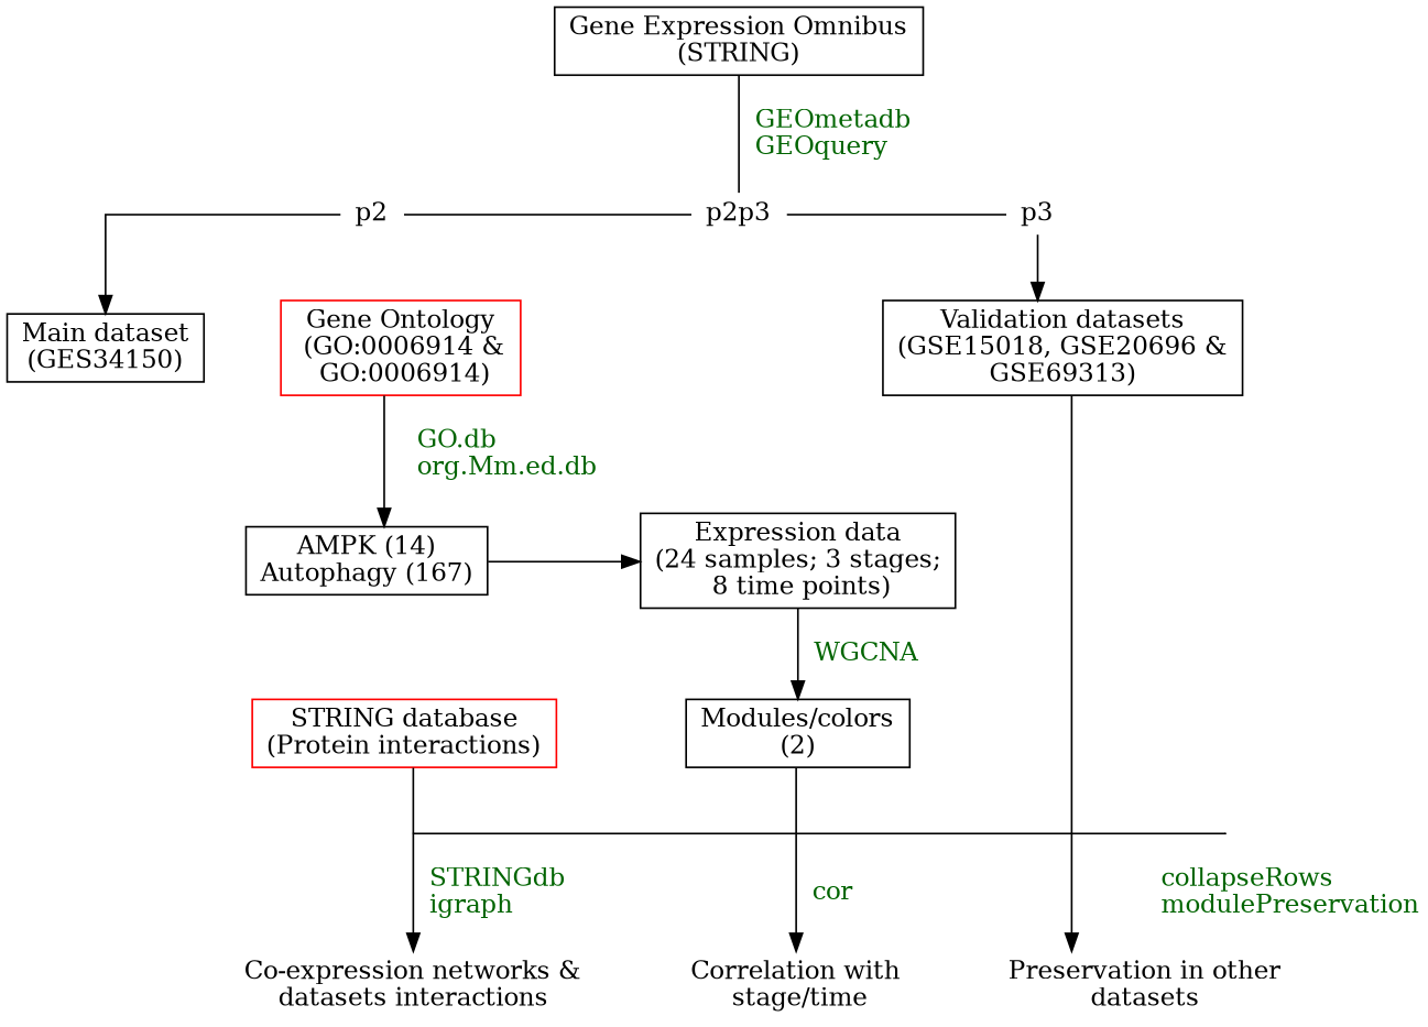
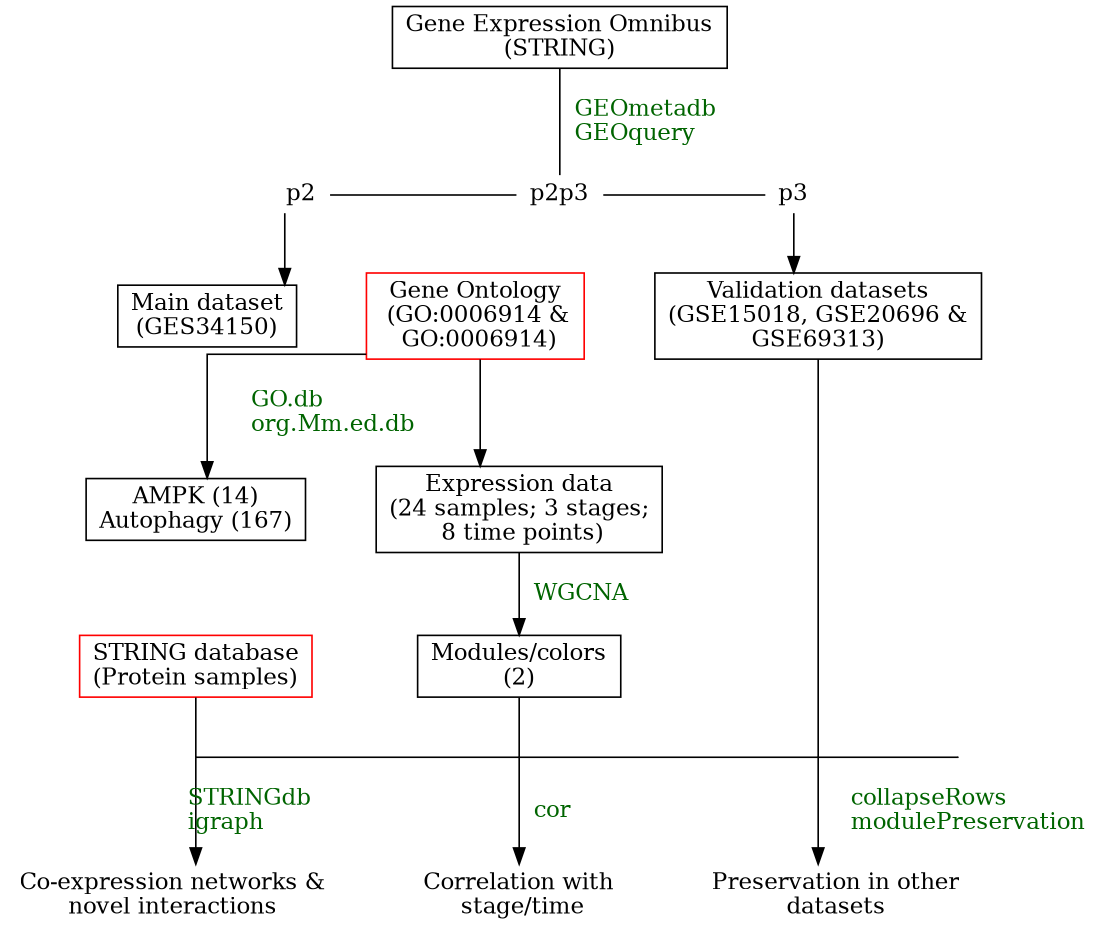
  digraph {
    nodesep=0.6
    splines=ortho
    node [shape=box]
    p2p3 [height=0 shape=none width=0]
    p2 [height=0 shape=none width=0]
    p3 [height=0 shape=none width=0]
    n4 [height=0 label="Main dataset\n(GES34150)" width=0]
    n5 [height=0 label="Validation datasets\n(GSE15018, GSE20696 &\nGSE69313)" width=0]
    n6 [color=red height=0 label="Gene Ontology\n (GO:0006914 &\n GO:0006914)" width=0]
    n7 [height=0 label="AMPK (14)\nAutophagy (167)" width=0]
    n8 [height=0 label="Expression data\n(24 samples; 3 stages;\n 8 time points)" width=0]
    n9 [height=0 label="Modules/colors\n(2)" width=0]
-   n10 [color=red height=0 label="STRING database\n(Protein interactions)" width=0]
+   n10 [color=red height=0 label="STRING database\n(Protein samples)" width=0]
    n11 [height=0 label=none shape=point width=0]
    n12 [height=0 label=none shape=point width=0]
    n13 [height=0 label=none shape=point width=0]
    n14 [height=0 label=none shape=point width=0]
-   n15 [height=0 label="Co-expression networks &\ndatasets interactions" shape=none width=0]
+   n15 [height=0 label="Co-expression networks &\nnovel interactions" shape=none width=0]
    n16 [height=0 label="Correlation with\n stage/time" shape=none width=0]
    n17 [height=0 label="Preservation in other\ndatasets" shape=none width=0]
    n18 [label="Gene Expression Omnibus\n(STRING)"]
    subgraph sub_1 {
      rank=same
      p2p3
      p2
      p3
    }
    subgraph sub_2 {
      rank=same
      n4
      n5
      n6
    }
    subgraph sub_3 {
      rank=same
      n7
      n8
    }
    subgraph sub_4 {
      rank=same
      n9
      n10
    }
    subgraph sub_5 {
      rank=same
      n11
      n12
      n13
      n14
    }
    subgraph sub_6 {
      rank=same
      n15
      n16
      n17
    }
    p2p3 -> p3 [dir=none]
    p2 -> p2p3 [dir=none]
    p2 -> n4
    p3 -> n5
    n5 -> n13 [dir=none]
    n6 -> n7 [fontcolor=darkgreen label="  GO.db\l  org.Mm.ed.db\l"]
-   n7 -> n8
+   n6 -> n8
    n7 -> n10 [style=invis]
    n8 -> n9 [fontcolor=darkgreen label="  WGCNA"]
    n9 -> n12 [dir=none]
    n10 -> n11 [dir=none]
    n11 -> n12 [dir=none]
    n11 -> n15 [fontcolor=darkgreen label="  STRINGdb\l  igraph\l"]
    n12 -> n13 [dir=none]
    n12 -> n16 [fontcolor=darkgreen label="  cor"]
    n13 -> n14 [dir=none]
    n13 -> n17 [fontcolor=darkgreen label="  collapseRows\l  modulePreservation\l"]
    n18 -> p2p3 [dir=none fontcolor=darkgreen label="  GEOmetadb\l  GEOquery\l"]
  }
